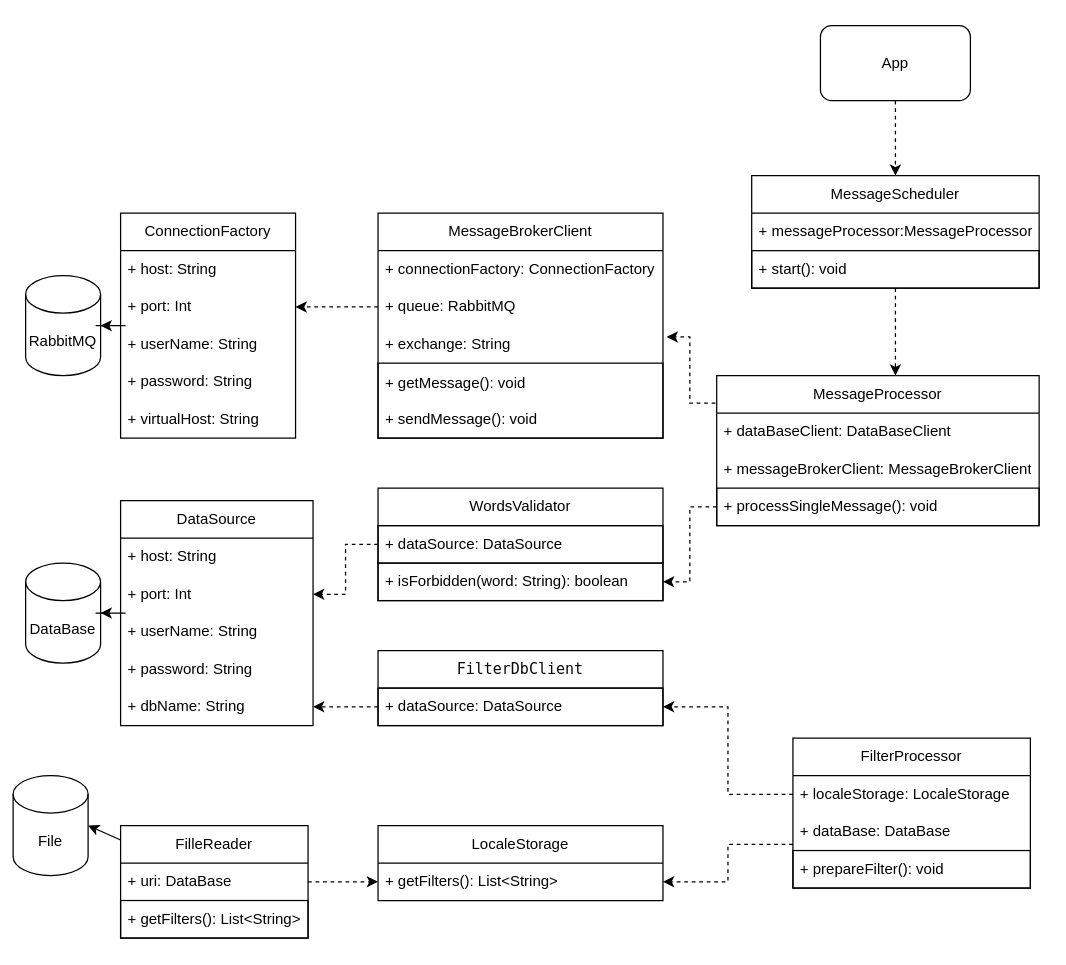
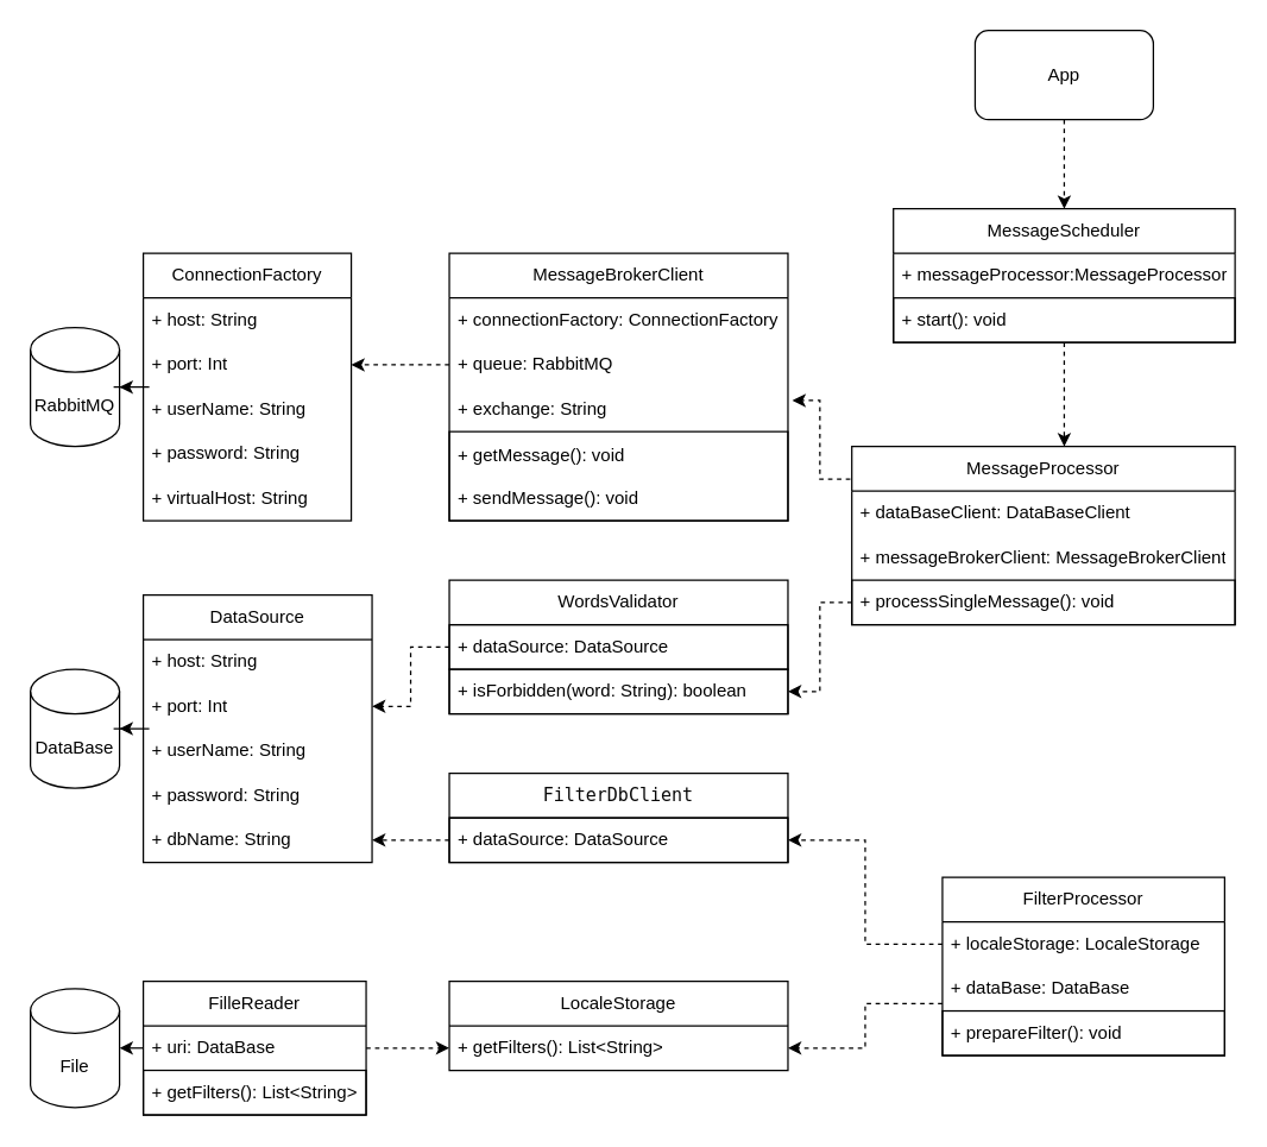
  <mxCell id="0" />
  <mxCell id="1" parent="0" />
  <mxCell id="2" value="RabbitMQ" style="shape=cylinder3;whiteSpace=wrap;html=1;boundedLbl=1;backgroundOutline=1;size=15;" parent="1" vertex="1"><mxGeometry x="20" y="220" width="60" height="80" as="geometry" /></mxCell>
  <mxCell id="3" value="DataBase" style="shape=cylinder3;whiteSpace=wrap;html=1;boundedLbl=1;backgroundOutline=1;size=15;" parent="1" vertex="1"><mxGeometry x="20" y="450" width="60" height="80" as="geometry" /></mxCell>
  <mxCell id="4" value="" style="edgeStyle=orthogonalEdgeStyle;rounded=0;orthogonalLoop=1;jettySize=auto;html=1;" parent="1" source="5" target="2" edge="1"><mxGeometry relative="1" as="geometry" /></mxCell>
  <mxCell id="5" value="ConnectionFactory" style="swimlane;fontStyle=0;childLayout=stackLayout;horizontal=1;startSize=30;horizontalStack=0;resizeParent=1;resizeParentMax=0;resizeLast=0;collapsible=1;marginBottom=0;whiteSpace=wrap;html=1;" parent="1" vertex="1"><mxGeometry x="96" y="170" width="140" height="180" as="geometry"><mxRectangle x="150" y="100" width="140" height="30" as="alternateBounds" /></mxGeometry></mxCell>
  <mxCell id="6" value="+ host: String" style="text;strokeColor=none;fillColor=none;align=left;verticalAlign=middle;spacingLeft=4;spacingRight=4;overflow=hidden;points=[[0,0.5],[1,0.5]];portConstraint=eastwest;rotatable=0;whiteSpace=wrap;html=1;" parent="5" vertex="1"><mxGeometry y="30" width="140" height="30" as="geometry" /></mxCell>
  <mxCell id="7" value="+ port: Int" style="text;strokeColor=none;fillColor=none;align=left;verticalAlign=middle;spacingLeft=4;spacingRight=4;overflow=hidden;points=[[0,0.5],[1,0.5]];portConstraint=eastwest;rotatable=0;whiteSpace=wrap;html=1;" parent="5" vertex="1"><mxGeometry y="60" width="140" height="30" as="geometry" /></mxCell>
  <mxCell id="8" value="+ userName: String" style="text;strokeColor=none;fillColor=none;align=left;verticalAlign=middle;spacingLeft=4;spacingRight=4;overflow=hidden;points=[[0,0.5],[1,0.5]];portConstraint=eastwest;rotatable=0;whiteSpace=wrap;html=1;" parent="5" vertex="1"><mxGeometry y="90" width="140" height="30" as="geometry" /></mxCell>
  <mxCell id="9" value="+ password: String" style="text;strokeColor=none;fillColor=none;align=left;verticalAlign=middle;spacingLeft=4;spacingRight=4;overflow=hidden;points=[[0,0.5],[1,0.5]];portConstraint=eastwest;rotatable=0;whiteSpace=wrap;html=1;" parent="5" vertex="1"><mxGeometry y="120" width="140" height="30" as="geometry" /></mxCell>
  <mxCell id="10" value="+ virtualHost: String" style="text;strokeColor=none;fillColor=none;align=left;verticalAlign=middle;spacingLeft=4;spacingRight=4;overflow=hidden;points=[[0,0.5],[1,0.5]];portConstraint=eastwest;rotatable=0;whiteSpace=wrap;html=1;" parent="5" vertex="1"><mxGeometry y="150" width="140" height="30" as="geometry" /></mxCell>
  <mxCell id="11" value="MessageBrokerClient" style="swimlane;fontStyle=0;childLayout=stackLayout;horizontal=1;startSize=30;horizontalStack=0;resizeParent=1;resizeParentMax=0;resizeLast=0;collapsible=1;marginBottom=0;whiteSpace=wrap;html=1;" parent="1" vertex="1"><mxGeometry x="302" y="170" width="228" height="180" as="geometry" /></mxCell>
  <mxCell id="12" value="+ connectionFactory:&amp;nbsp;ConnectionFactory" style="text;strokeColor=none;fillColor=none;align=left;verticalAlign=middle;spacingLeft=4;spacingRight=4;overflow=hidden;points=[[0,0.5],[1,0.5]];portConstraint=eastwest;rotatable=0;whiteSpace=wrap;html=1;" parent="11" vertex="1"><mxGeometry y="30" width="228" height="30" as="geometry" /></mxCell>
  <mxCell id="13" value="+ queue: RabbitMQ" style="text;strokeColor=none;fillColor=none;align=left;verticalAlign=middle;spacingLeft=4;spacingRight=4;overflow=hidden;points=[[0,0.5],[1,0.5]];portConstraint=eastwest;rotatable=0;whiteSpace=wrap;html=1;" parent="11" vertex="1"><mxGeometry y="60" width="228" height="30" as="geometry" /></mxCell>
  <mxCell id="14" value="+&amp;nbsp;exchange: String" style="text;strokeColor=none;fillColor=none;align=left;verticalAlign=middle;spacingLeft=4;spacingRight=4;overflow=hidden;points=[[0,0.5],[1,0.5]];portConstraint=eastwest;rotatable=0;whiteSpace=wrap;html=1;" parent="11" vertex="1"><mxGeometry y="90" width="228" height="30" as="geometry" /></mxCell>
  <mxCell id="15" value="+ getMessage(): void&lt;br&gt;&lt;br&gt;+ sendMessage(): void" style="text;strokeColor=default;fillColor=none;align=left;verticalAlign=middle;spacingLeft=4;spacingRight=4;overflow=hidden;points=[[0,0.5],[1,0.5]];portConstraint=eastwest;rotatable=0;whiteSpace=wrap;html=1;" parent="11" vertex="1"><mxGeometry y="120" width="228" height="60" as="geometry" /></mxCell>
  <mxCell id="16" value="MessageProcessor&lt;span style=&quot;color: rgb(31, 35, 40); font-family: ui-monospace, SFMono-Regular, &amp;quot;SF Mono&amp;quot;, Menlo, Consolas, &amp;quot;Liberation Mono&amp;quot;, monospace; text-align: start; background-color: rgb(255, 255, 255);&quot;&gt;&lt;/span&gt;" style="swimlane;fontStyle=0;childLayout=stackLayout;horizontal=1;startSize=30;horizontalStack=0;resizeParent=1;resizeParentMax=0;resizeLast=0;collapsible=1;marginBottom=0;whiteSpace=wrap;html=1;" parent="1" vertex="1"><mxGeometry x="573" y="300" width="258" height="120" as="geometry" /></mxCell>
  <mxCell id="17" value="+ dataBaseClient: DataBaseClient" style="text;strokeColor=none;fillColor=none;align=left;verticalAlign=middle;spacingLeft=4;spacingRight=4;overflow=hidden;points=[[0,0.5],[1,0.5]];portConstraint=eastwest;rotatable=0;whiteSpace=wrap;html=1;" parent="16" vertex="1"><mxGeometry y="30" width="258" height="30" as="geometry" /></mxCell>
  <mxCell id="18" value="+ messageBrokerClient:&amp;nbsp;MessageBrokerClient" style="text;strokeColor=none;fillColor=none;align=left;verticalAlign=middle;spacingLeft=4;spacingRight=4;overflow=hidden;points=[[0,0.5],[1,0.5]];portConstraint=eastwest;rotatable=0;whiteSpace=wrap;html=1;" parent="16" vertex="1"><mxGeometry y="60" width="258" height="30" as="geometry" /></mxCell>
  <mxCell id="19" value="+ processSingleMessage(): void" style="text;strokeColor=default;fillColor=none;align=left;verticalAlign=middle;spacingLeft=4;spacingRight=4;overflow=hidden;points=[[0,0.5],[1,0.5]];portConstraint=eastwest;rotatable=0;whiteSpace=wrap;html=1;" parent="16" vertex="1"><mxGeometry y="90" width="258" height="30" as="geometry" /></mxCell>
  <mxCell id="20" value="" style="edgeStyle=orthogonalEdgeStyle;rounded=0;orthogonalLoop=1;jettySize=auto;html=1;" parent="1" source="21" target="3" edge="1"><mxGeometry relative="1" as="geometry" /></mxCell>
  <mxCell id="21" value="DataSource" style="swimlane;fontStyle=0;childLayout=stackLayout;horizontal=1;startSize=30;horizontalStack=0;resizeParent=1;resizeParentMax=0;resizeLast=0;collapsible=1;marginBottom=0;whiteSpace=wrap;html=1;" parent="1" vertex="1"><mxGeometry x="96" y="400" width="154" height="180" as="geometry"><mxRectangle x="150" y="100" width="140" height="30" as="alternateBounds" /></mxGeometry></mxCell>
  <mxCell id="22" value="+ host: String" style="text;strokeColor=none;fillColor=none;align=left;verticalAlign=middle;spacingLeft=4;spacingRight=4;overflow=hidden;points=[[0,0.5],[1,0.5]];portConstraint=eastwest;rotatable=0;whiteSpace=wrap;html=1;" parent="21" vertex="1"><mxGeometry y="30" width="154" height="30" as="geometry" /></mxCell>
  <mxCell id="23" value="+ port: Int" style="text;strokeColor=none;fillColor=none;align=left;verticalAlign=middle;spacingLeft=4;spacingRight=4;overflow=hidden;points=[[0,0.5],[1,0.5]];portConstraint=eastwest;rotatable=0;whiteSpace=wrap;html=1;" parent="21" vertex="1"><mxGeometry y="60" width="154" height="30" as="geometry" /></mxCell>
  <mxCell id="24" value="+ userName: String" style="text;strokeColor=none;fillColor=none;align=left;verticalAlign=middle;spacingLeft=4;spacingRight=4;overflow=hidden;points=[[0,0.5],[1,0.5]];portConstraint=eastwest;rotatable=0;whiteSpace=wrap;html=1;" parent="21" vertex="1"><mxGeometry y="90" width="154" height="30" as="geometry" /></mxCell>
  <mxCell id="25" value="+ password: String" style="text;strokeColor=none;fillColor=none;align=left;verticalAlign=middle;spacingLeft=4;spacingRight=4;overflow=hidden;points=[[0,0.5],[1,0.5]];portConstraint=eastwest;rotatable=0;whiteSpace=wrap;html=1;" parent="21" vertex="1"><mxGeometry y="120" width="154" height="30" as="geometry" /></mxCell>
  <mxCell id="26" value="+ dbName: String" style="text;strokeColor=none;fillColor=none;align=left;verticalAlign=middle;spacingLeft=4;spacingRight=4;overflow=hidden;points=[[0,0.5],[1,0.5]];portConstraint=eastwest;rotatable=0;whiteSpace=wrap;html=1;" parent="21" vertex="1"><mxGeometry y="150" width="154" height="30" as="geometry" /></mxCell>
- <mxCell id="27" value="File" style="shape=cylinder3;whiteSpace=wrap;html=1;boundedLbl=1;backgroundOutline=1;size=15;" parent="1" vertex="1"><mxGeometry x="10" y="620" width="60" height="80" as="geometry" /></mxCell>
+ <mxCell id="27" value="File" style="shape=cylinder3;whiteSpace=wrap;html=1;boundedLbl=1;backgroundOutline=1;size=15;" parent="1" vertex="1"><mxGeometry x="20" y="665" width="60" height="80" as="geometry" /></mxCell>
  <mxCell id="28" value="" style="edgeStyle=orthogonalEdgeStyle;rounded=0;orthogonalLoop=1;jettySize=auto;html=1;dashed=1;" parent="1" source="29" target="33" edge="1"><mxGeometry relative="1" as="geometry" /></mxCell>
  <mxCell id="29" value="FilleReader" style="swimlane;fontStyle=0;childLayout=stackLayout;horizontal=1;startSize=30;horizontalStack=0;resizeParent=1;resizeParentMax=0;resizeLast=0;collapsible=1;marginBottom=0;whiteSpace=wrap;html=1;" parent="1" vertex="1"><mxGeometry x="96" y="660" width="150" height="90" as="geometry" /></mxCell>
  <mxCell id="30" value="+ uri: DataBase" style="text;strokeColor=none;fillColor=none;align=left;verticalAlign=middle;spacingLeft=4;spacingRight=4;overflow=hidden;points=[[0,0.5],[1,0.5]];portConstraint=eastwest;rotatable=0;whiteSpace=wrap;html=1;" parent="29" vertex="1"><mxGeometry y="30" width="150" height="30" as="geometry" /></mxCell>
  <mxCell id="31" value="+ getFilters(): List&amp;lt;String&amp;gt;" style="text;strokeColor=default;fillColor=none;align=left;verticalAlign=middle;spacingLeft=4;spacingRight=4;overflow=hidden;points=[[0,0.5],[1,0.5]];portConstraint=eastwest;rotatable=0;whiteSpace=wrap;html=1;" parent="29" vertex="1"><mxGeometry y="60" width="150" height="30" as="geometry" /></mxCell>
  <mxCell id="32" value="LocaleStorage" style="swimlane;fontStyle=0;childLayout=stackLayout;horizontal=1;startSize=30;horizontalStack=0;resizeParent=1;resizeParentMax=0;resizeLast=0;collapsible=1;marginBottom=0;whiteSpace=wrap;html=1;" parent="1" vertex="1"><mxGeometry x="302" y="660" width="228" height="60" as="geometry" /></mxCell>
  <mxCell id="33" value="+ getFilters(): List&amp;lt;String&amp;gt;" style="text;strokeColor=none;fillColor=none;align=left;verticalAlign=middle;spacingLeft=4;spacingRight=4;overflow=hidden;points=[[0,0.5],[1,0.5]];portConstraint=eastwest;rotatable=0;whiteSpace=wrap;html=1;" parent="32" vertex="1"><mxGeometry y="30" width="228" height="30" as="geometry" /></mxCell>
  <mxCell id="34" value="" style="endArrow=classic;html=1;rounded=0;entryX=1;entryY=0.5;entryDx=0;entryDy=0;entryPerimeter=0;" parent="1" source="29" target="27" edge="1"><mxGeometry width="50" height="50" relative="1" as="geometry"><mxPoint x="390" y="685" as="sourcePoint" /><mxPoint x="440" y="635" as="targetPoint" /></mxGeometry></mxCell>
  <mxCell id="35" value="" style="edgeStyle=orthogonalEdgeStyle;rounded=0;orthogonalLoop=1;jettySize=auto;html=1;exitX=0;exitY=0.5;exitDx=0;exitDy=0;dashed=1;entryX=1;entryY=0.5;entryDx=0;entryDy=0;" parent="1" source="37" target="42" edge="1"><mxGeometry relative="1" as="geometry" /></mxCell>
  <mxCell id="36" value="FilterProcessor" style="swimlane;fontStyle=0;childLayout=stackLayout;horizontal=1;startSize=30;horizontalStack=0;resizeParent=1;resizeParentMax=0;resizeLast=0;collapsible=1;marginBottom=0;whiteSpace=wrap;html=1;" parent="1" vertex="1"><mxGeometry x="634" y="590" width="190" height="120" as="geometry" /></mxCell>
  <mxCell id="37" value="+ localeStorage:&amp;nbsp;LocaleStorage" style="text;strokeColor=none;fillColor=none;align=left;verticalAlign=middle;spacingLeft=4;spacingRight=4;overflow=hidden;points=[[0,0.5],[1,0.5]];portConstraint=eastwest;rotatable=0;whiteSpace=wrap;html=1;" parent="36" vertex="1"><mxGeometry y="30" width="190" height="30" as="geometry" /></mxCell>
  <mxCell id="38" value="+ dataBase: DataBase" style="text;strokeColor=none;fillColor=none;align=left;verticalAlign=middle;spacingLeft=4;spacingRight=4;overflow=hidden;points=[[0,0.5],[1,0.5]];portConstraint=eastwest;rotatable=0;whiteSpace=wrap;html=1;" parent="36" vertex="1"><mxGeometry y="60" width="190" height="30" as="geometry" /></mxCell>
  <mxCell id="39" value="+ prepareFilter(): void" style="text;strokeColor=default;fillColor=none;align=left;verticalAlign=middle;spacingLeft=4;spacingRight=4;overflow=hidden;points=[[0,0.5],[1,0.5]];portConstraint=eastwest;rotatable=0;whiteSpace=wrap;html=1;" parent="36" vertex="1"><mxGeometry y="90" width="190" height="30" as="geometry" /></mxCell>
  <mxCell id="40" value="" style="edgeStyle=orthogonalEdgeStyle;rounded=0;orthogonalLoop=1;jettySize=auto;html=1;exitX=0;exitY=0.5;exitDx=0;exitDy=0;dashed=1;" parent="1" source="13" target="7" edge="1"><mxGeometry relative="1" as="geometry" /></mxCell>
  <mxCell id="41" value="&lt;div style=&quot;background-color: rgb(255, 255, 255); color: rgb(8, 8, 8); font-family: &amp;quot;JetBrains Mono&amp;quot;, monospace;&quot;&gt;FilterDbClient&lt;/div&gt;" style="swimlane;fontStyle=0;childLayout=stackLayout;horizontal=1;startSize=30;horizontalStack=0;resizeParent=1;resizeParentMax=0;resizeLast=0;collapsible=1;marginBottom=0;whiteSpace=wrap;html=1;" parent="1" vertex="1"><mxGeometry x="302" y="520" width="228" height="60" as="geometry" /></mxCell>
  <mxCell id="42" value="+ dataSource:&amp;nbsp;DataSource" style="text;strokeColor=default;fillColor=none;align=left;verticalAlign=middle;spacingLeft=4;spacingRight=4;overflow=hidden;points=[[0,0.5],[1,0.5]];portConstraint=eastwest;rotatable=0;whiteSpace=wrap;html=1;" parent="41" vertex="1"><mxGeometry y="30" width="228" height="30" as="geometry" /></mxCell>
  <mxCell id="43" value="WordsValidator" style="swimlane;fontStyle=0;childLayout=stackLayout;horizontal=1;startSize=30;horizontalStack=0;resizeParent=1;resizeParentMax=0;resizeLast=0;collapsible=1;marginBottom=0;whiteSpace=wrap;html=1;" parent="1" vertex="1"><mxGeometry x="302" y="390" width="228" height="90" as="geometry" /></mxCell>
  <mxCell id="44" value="+ dataSource:&amp;nbsp;DataSource" style="text;strokeColor=default;fillColor=none;align=left;verticalAlign=middle;spacingLeft=4;spacingRight=4;overflow=hidden;points=[[0,0.5],[1,0.5]];portConstraint=eastwest;rotatable=0;whiteSpace=wrap;html=1;" parent="43" vertex="1"><mxGeometry y="30" width="228" height="30" as="geometry" /></mxCell>
  <mxCell id="45" value="+ isForbidden(word: String): boolean" style="text;strokeColor=default;fillColor=none;align=left;verticalAlign=middle;spacingLeft=4;spacingRight=4;overflow=hidden;points=[[0,0.5],[1,0.5]];portConstraint=eastwest;rotatable=0;whiteSpace=wrap;html=1;" parent="43" vertex="1"><mxGeometry y="60" width="228" height="30" as="geometry" /></mxCell>
  <mxCell id="46" value="" style="edgeStyle=orthogonalEdgeStyle;rounded=0;orthogonalLoop=1;jettySize=auto;html=1;exitX=0;exitY=-0.167;exitDx=0;exitDy=0;exitPerimeter=0;dashed=1;" parent="1" source="39" target="33" edge="1"><mxGeometry relative="1" as="geometry" /></mxCell>
  <mxCell id="47" value="" style="edgeStyle=orthogonalEdgeStyle;rounded=0;orthogonalLoop=1;jettySize=auto;html=1;entryX=1.013;entryY=0.3;entryDx=0;entryDy=0;dashed=1;exitX=-0.004;exitY=0.183;exitDx=0;exitDy=0;exitPerimeter=0;entryPerimeter=0;" parent="1" source="16" target="14" edge="1"><mxGeometry relative="1" as="geometry" /></mxCell>
  <mxCell id="48" value="" style="edgeStyle=orthogonalEdgeStyle;rounded=0;orthogonalLoop=1;jettySize=auto;html=1;entryX=0.5;entryY=0;entryDx=0;entryDy=0;dashed=1;" parent="1" source="49" target="51" edge="1"><mxGeometry relative="1" as="geometry" /></mxCell>
  <mxCell id="49" value="App" style="rounded=1;whiteSpace=wrap;html=1;" parent="1" vertex="1"><mxGeometry x="656" y="20" width="120" height="60" as="geometry" /></mxCell>
  <mxCell id="50" value="" style="edgeStyle=orthogonalEdgeStyle;rounded=0;orthogonalLoop=1;jettySize=auto;html=1;dashed=1;" parent="1" source="51" edge="1"><mxGeometry relative="1" as="geometry"><mxPoint x="716" y="300" as="targetPoint" /></mxGeometry></mxCell>
  <mxCell id="51" value="MessageScheduler" style="swimlane;fontStyle=0;childLayout=stackLayout;horizontal=1;startSize=30;horizontalStack=0;resizeParent=1;resizeParentMax=0;resizeLast=0;collapsible=1;marginBottom=0;whiteSpace=wrap;html=1;" parent="1" vertex="1"><mxGeometry x="601" y="140" width="230" height="90" as="geometry" /></mxCell>
  <mxCell id="52" value="+ messageProcessor:MessageProcessor" style="text;strokeColor=none;fillColor=none;align=left;verticalAlign=middle;spacingLeft=4;spacingRight=4;overflow=hidden;points=[[0,0.5],[1,0.5]];portConstraint=eastwest;rotatable=0;whiteSpace=wrap;html=1;" parent="51" vertex="1"><mxGeometry y="30" width="230" height="30" as="geometry" /></mxCell>
  <mxCell id="53" value="+ start(): void" style="text;strokeColor=default;fillColor=none;align=left;verticalAlign=middle;spacingLeft=4;spacingRight=4;overflow=hidden;points=[[0,0.5],[1,0.5]];portConstraint=eastwest;rotatable=0;whiteSpace=wrap;html=1;" parent="51" vertex="1"><mxGeometry y="60" width="230" height="30" as="geometry" /></mxCell>
  <mxCell id="54" value="" style="edgeStyle=orthogonalEdgeStyle;rounded=0;orthogonalLoop=1;jettySize=auto;html=1;dashed=1;" parent="1" source="19" target="45" edge="1"><mxGeometry relative="1" as="geometry" /></mxCell>
  <mxCell id="55" value="" style="edgeStyle=orthogonalEdgeStyle;rounded=0;orthogonalLoop=1;jettySize=auto;html=1;dashed=1;" parent="1" source="44" target="23" edge="1"><mxGeometry relative="1" as="geometry" /></mxCell>
  <mxCell id="56" value="" style="edgeStyle=orthogonalEdgeStyle;rounded=0;orthogonalLoop=1;jettySize=auto;html=1;dashed=1;exitX=0;exitY=0.5;exitDx=0;exitDy=0;" parent="1" source="42" target="26" edge="1"><mxGeometry relative="1" as="geometry" /></mxCell>
